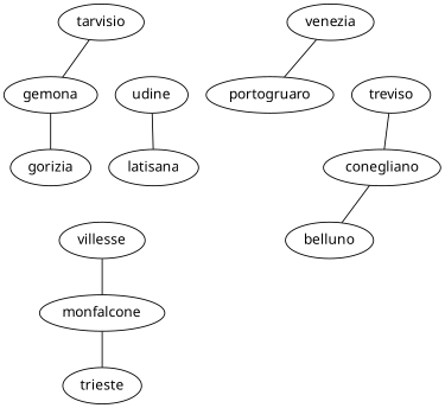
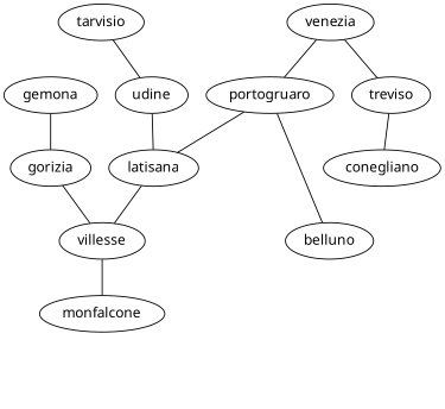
  graph {
    fontname="Noto Sans"
    node [fontname="Noto Sans"]
    edge [fontname="Noto Sans"]
    tarvisio
    gemona
    gorizia
    udine
    latisana
    villesse
    monfalcone
-   trieste
    venezia
    portogruaro
    treviso
    conegliano
    belluno
-   tarvisio -- gemona
+   tarvisio -- udine
    gemona -- gorizia
+   gorizia -- villesse
    udine -- latisana
+   latisana -- villesse
    villesse -- monfalcone
-   monfalcone -- trieste
    venezia -- portogruaro
+   venezia -- treviso
+   portogruaro -- latisana
    treviso -- conegliano
-   conegliano -- belluno
+   portogruaro -- belluno
  }
